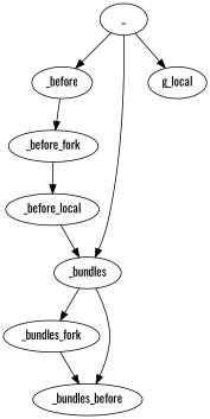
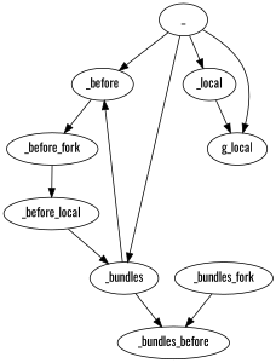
  digraph {
    fontname=Oswald
    node [fontname=Oswald]
    edge [fontname=Oswald]
    _
    _before
    _bundles
+   _local
    g_local
    _before_fork
    _bundles_fork
    n8 [label=_bundles_before]
    _before_local
    _ -> _before
    _ -> _bundles
+   _ -> _local
    _ -> g_local
    _before -> _before_fork
-   _bundles -> _bundles_fork
+   _bundles -> _before
    _bundles -> n8
+   _local -> g_local
    _before_fork -> _before_local
    _bundles_fork -> n8
    _before_local -> _bundles
  }
